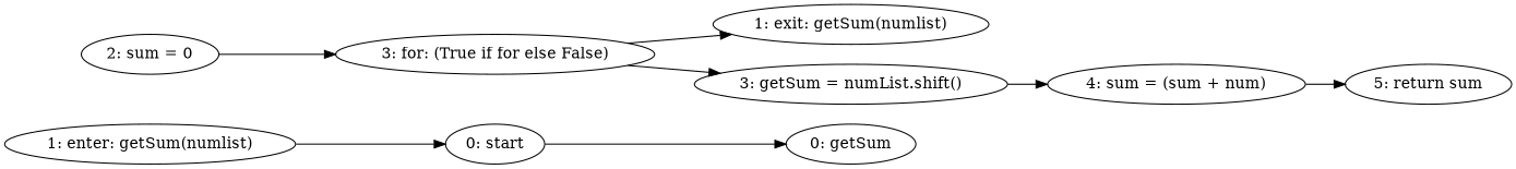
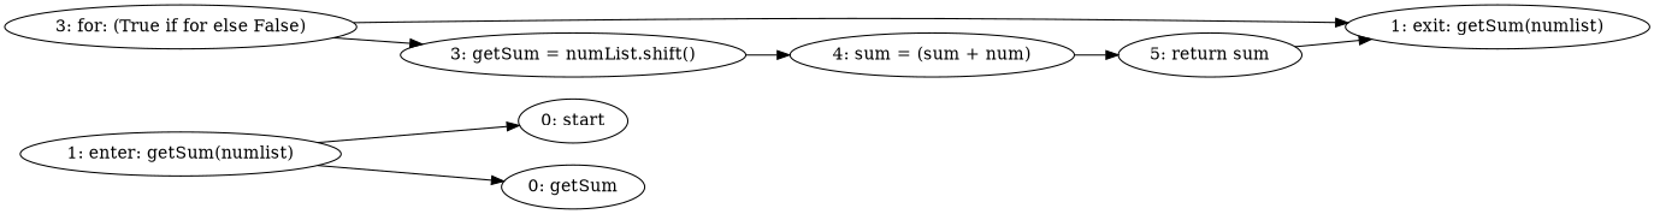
  strict digraph {
    rankdir=LR
    n1 [label="0: start"]
    n2 [label="0: getSum"]
    n3 [label="1: enter: getSum(numlist)"]
-   n4 [label="2: sum = 0"]
    n5 [label="3: for: (True if for else False)"]
    n6 [label="1: exit: getSum(numlist)"]
    n7 [label="3: getSum = numList.shift()"]
    n8 [label="5: return sum"]
    n9 [label="4: sum = (sum + num)"]
-   n1 -> n2
+   n3 -> n2
    n3 -> n1
-   n4 -> n5
    n5 -> n6
    n5 -> n7
    n7 -> n9
+   n8 -> n6
    n9 -> n8
  }
